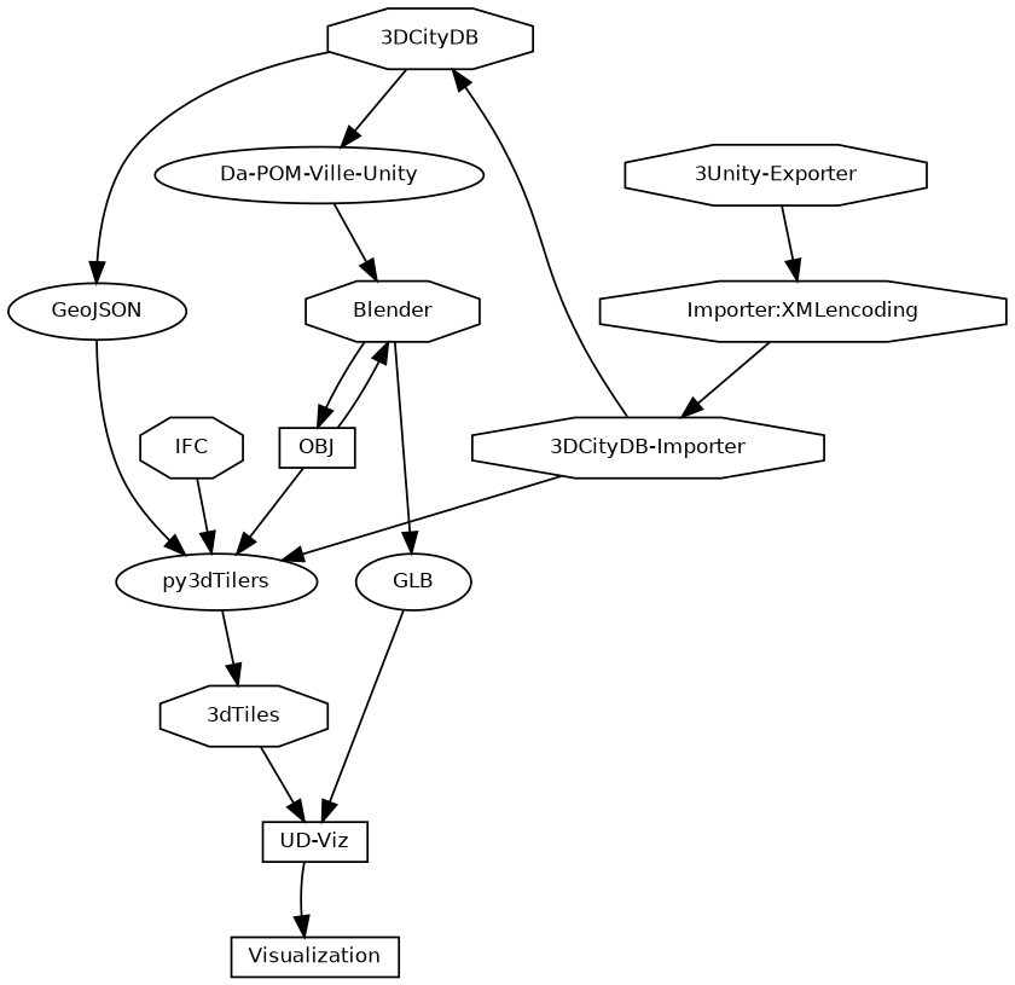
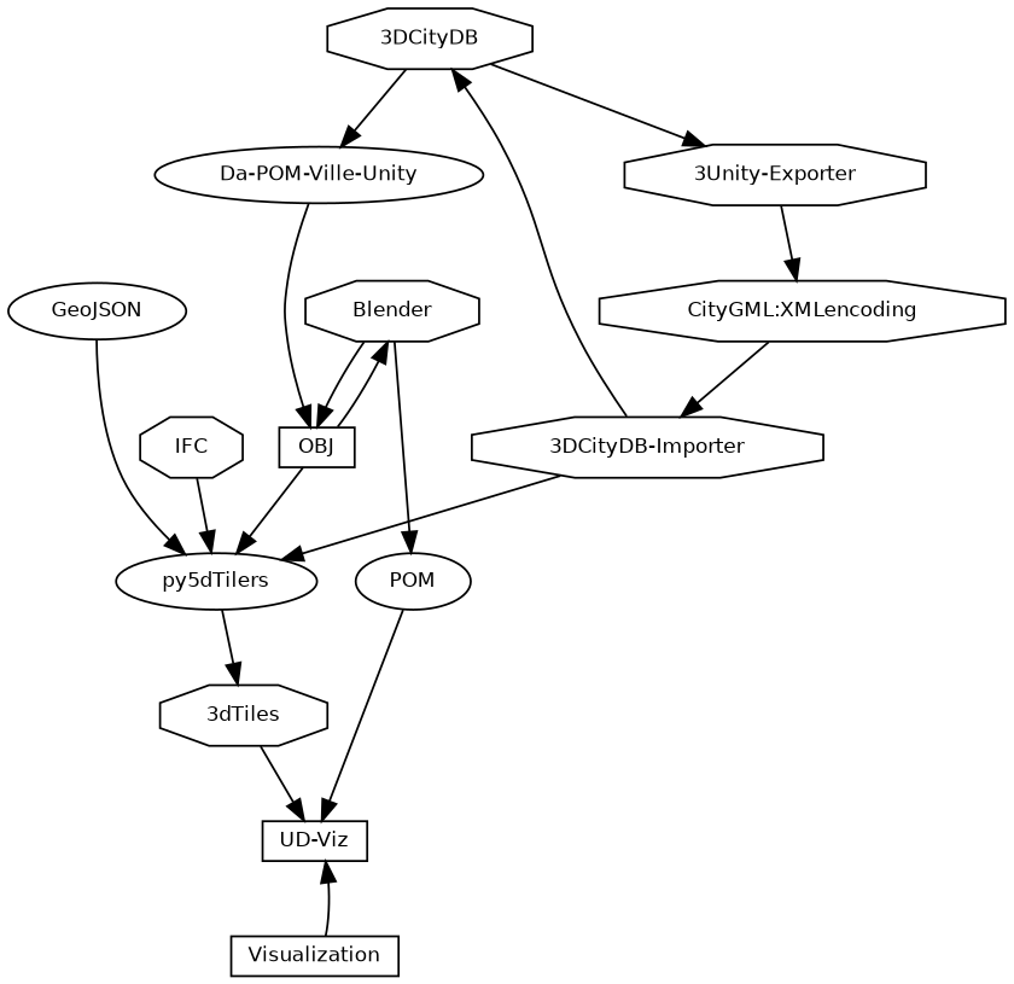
  digraph {
    splines=true
    node [fontname=Helvetica fontsize=10 shape=octagon]
    IFC [height=0.2 width=0.5]
    GeoJSON [height=0.2 shape=ellipse width=0.5]
-   py3dTilers [height=0.2 shape=ellipse width=0.5]
+   py3dTilers [height=0.2 shape=ellipse width=0.5 label=py5dTilers]
    "3DCityDB" [height=0.2 width=0.5]
    n5 [height=0.2 label="3Unity-Exporter" width=0.5]
    "Da-POM-Ville-Unity" [height=0.2 shape=ellipse width=0.5]
-   "CityGML:XMLencoding" [height=0.2 width=0.5 label="Importer:XMLencoding"]
+   "CityGML:XMLencoding" [height=0.2 width=0.5]
    "3DCityDB-Importer" [height=0.2 width=0.5]
    OBJ [height=0.2 shape=box width=0.5]
    Blender [height=0.2 width=0.5]
-   GLB [height=0.2 shape=ellipse width=0.5]
+   GLB [height=0.2 shape=ellipse width=0.5 label=POM]
    "3dTiles" [height=0.2 width=0.5]
    "UD-Viz" [height=0.2 shape=box width=0.5]
    Visualization [height=0.2 shape=box width=0.5]
    subgraph sub_1 {
      IFC
      GeoJSON
    }
    IFC -> py3dTilers
    GeoJSON -> IFC [style=invis]
    GeoJSON -> py3dTilers
    py3dTilers -> "3dTiles"
-   "3DCityDB" -> GeoJSON
+   "3DCityDB" -> n5
    "3DCityDB" -> "Da-POM-Ville-Unity"
    n5 -> "CityGML:XMLencoding"
-   "Da-POM-Ville-Unity" -> Blender
+   "Da-POM-Ville-Unity" -> OBJ
    "CityGML:XMLencoding" -> "3DCityDB-Importer"
    "3DCityDB-Importer" -> py3dTilers
    "3DCityDB-Importer" -> "3DCityDB"
    OBJ -> py3dTilers
    OBJ -> Blender
    Blender -> OBJ
    Blender -> GLB
    GLB -> "UD-Viz"
    "3dTiles" -> "UD-Viz"
-   "UD-Viz" -> Visualization
+   Visualization -> "UD-Viz"
  }
